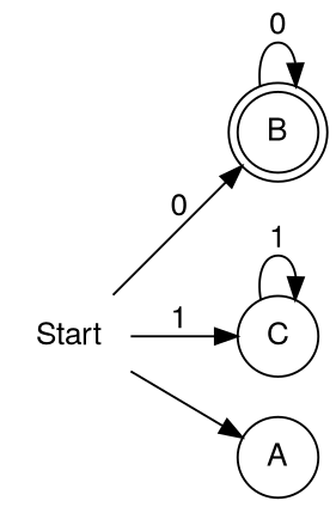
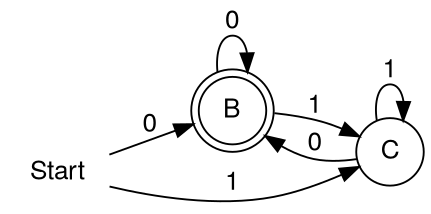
  digraph {
    fontname="Helvetica,Arial,sans-serif"
    rankdir=LR
    node [fontname="Helvetica,Arial,sans-serif" shape=circle]
    edge [fontname="Helvetica,Arial,sans-serif"]
    B [shape=doublecircle]
    C
    Start [shape=none]
-   A
    B -> B [label=0]
+   B -> C [label=1]
+   C -> B [label=0]
    C -> C [label=1]
    Start -> B [label=0]
    Start -> C [label=1]
-   Start -> A
  }
